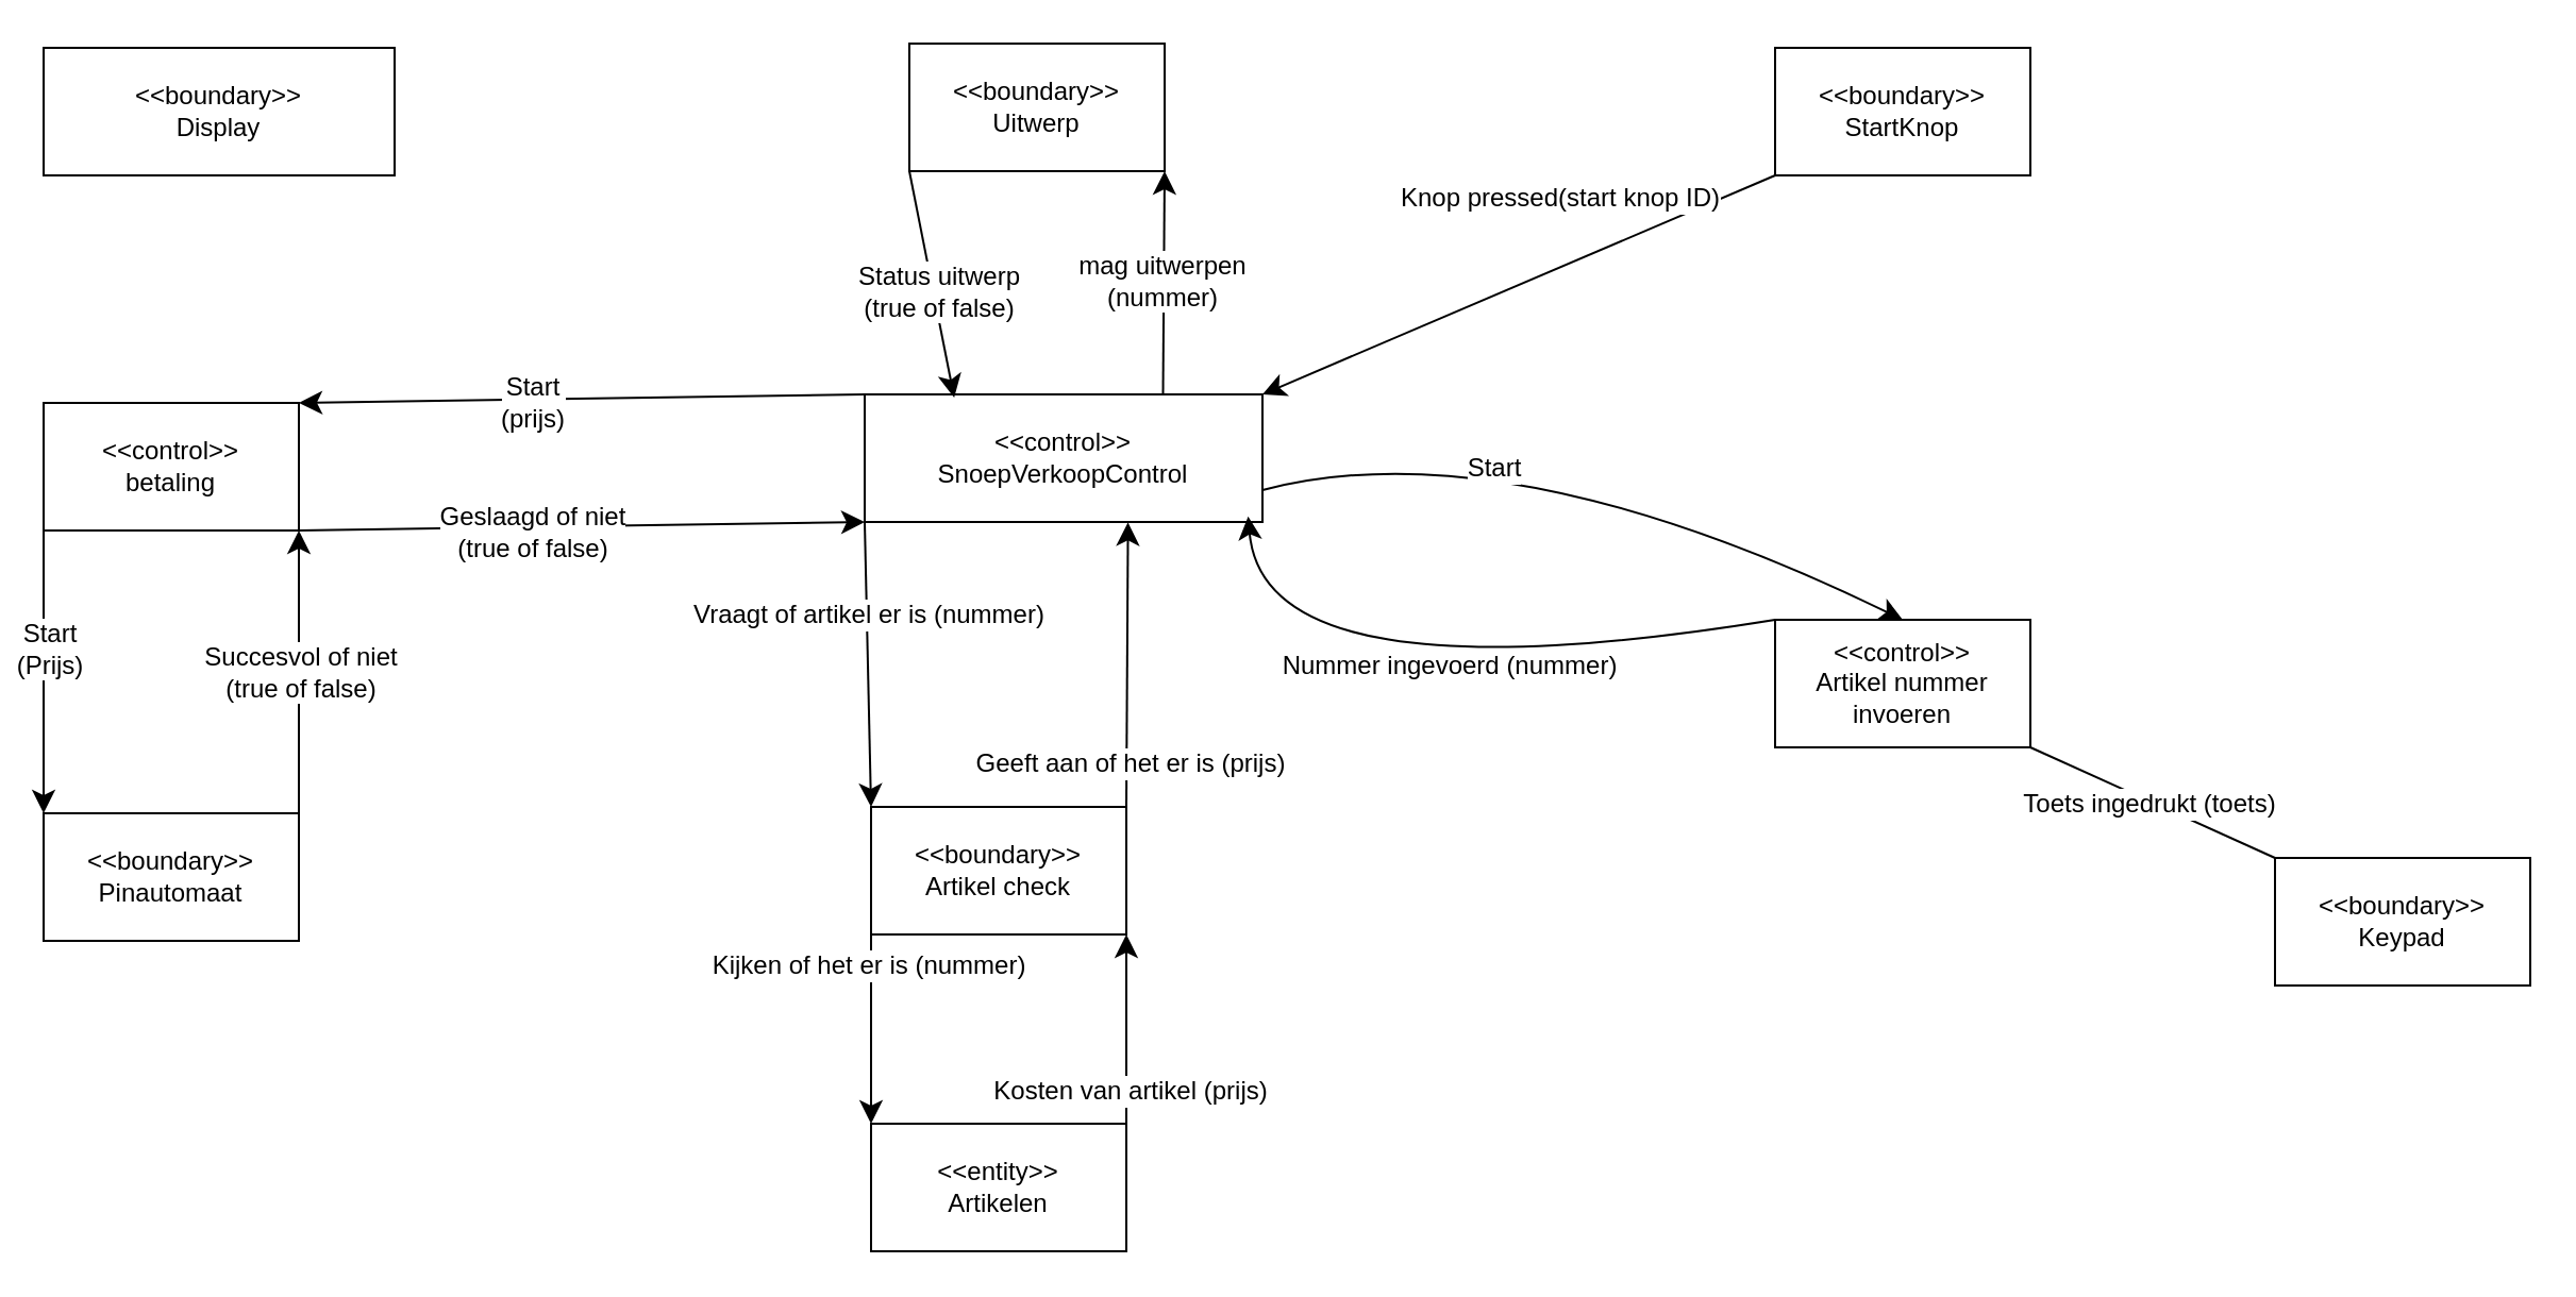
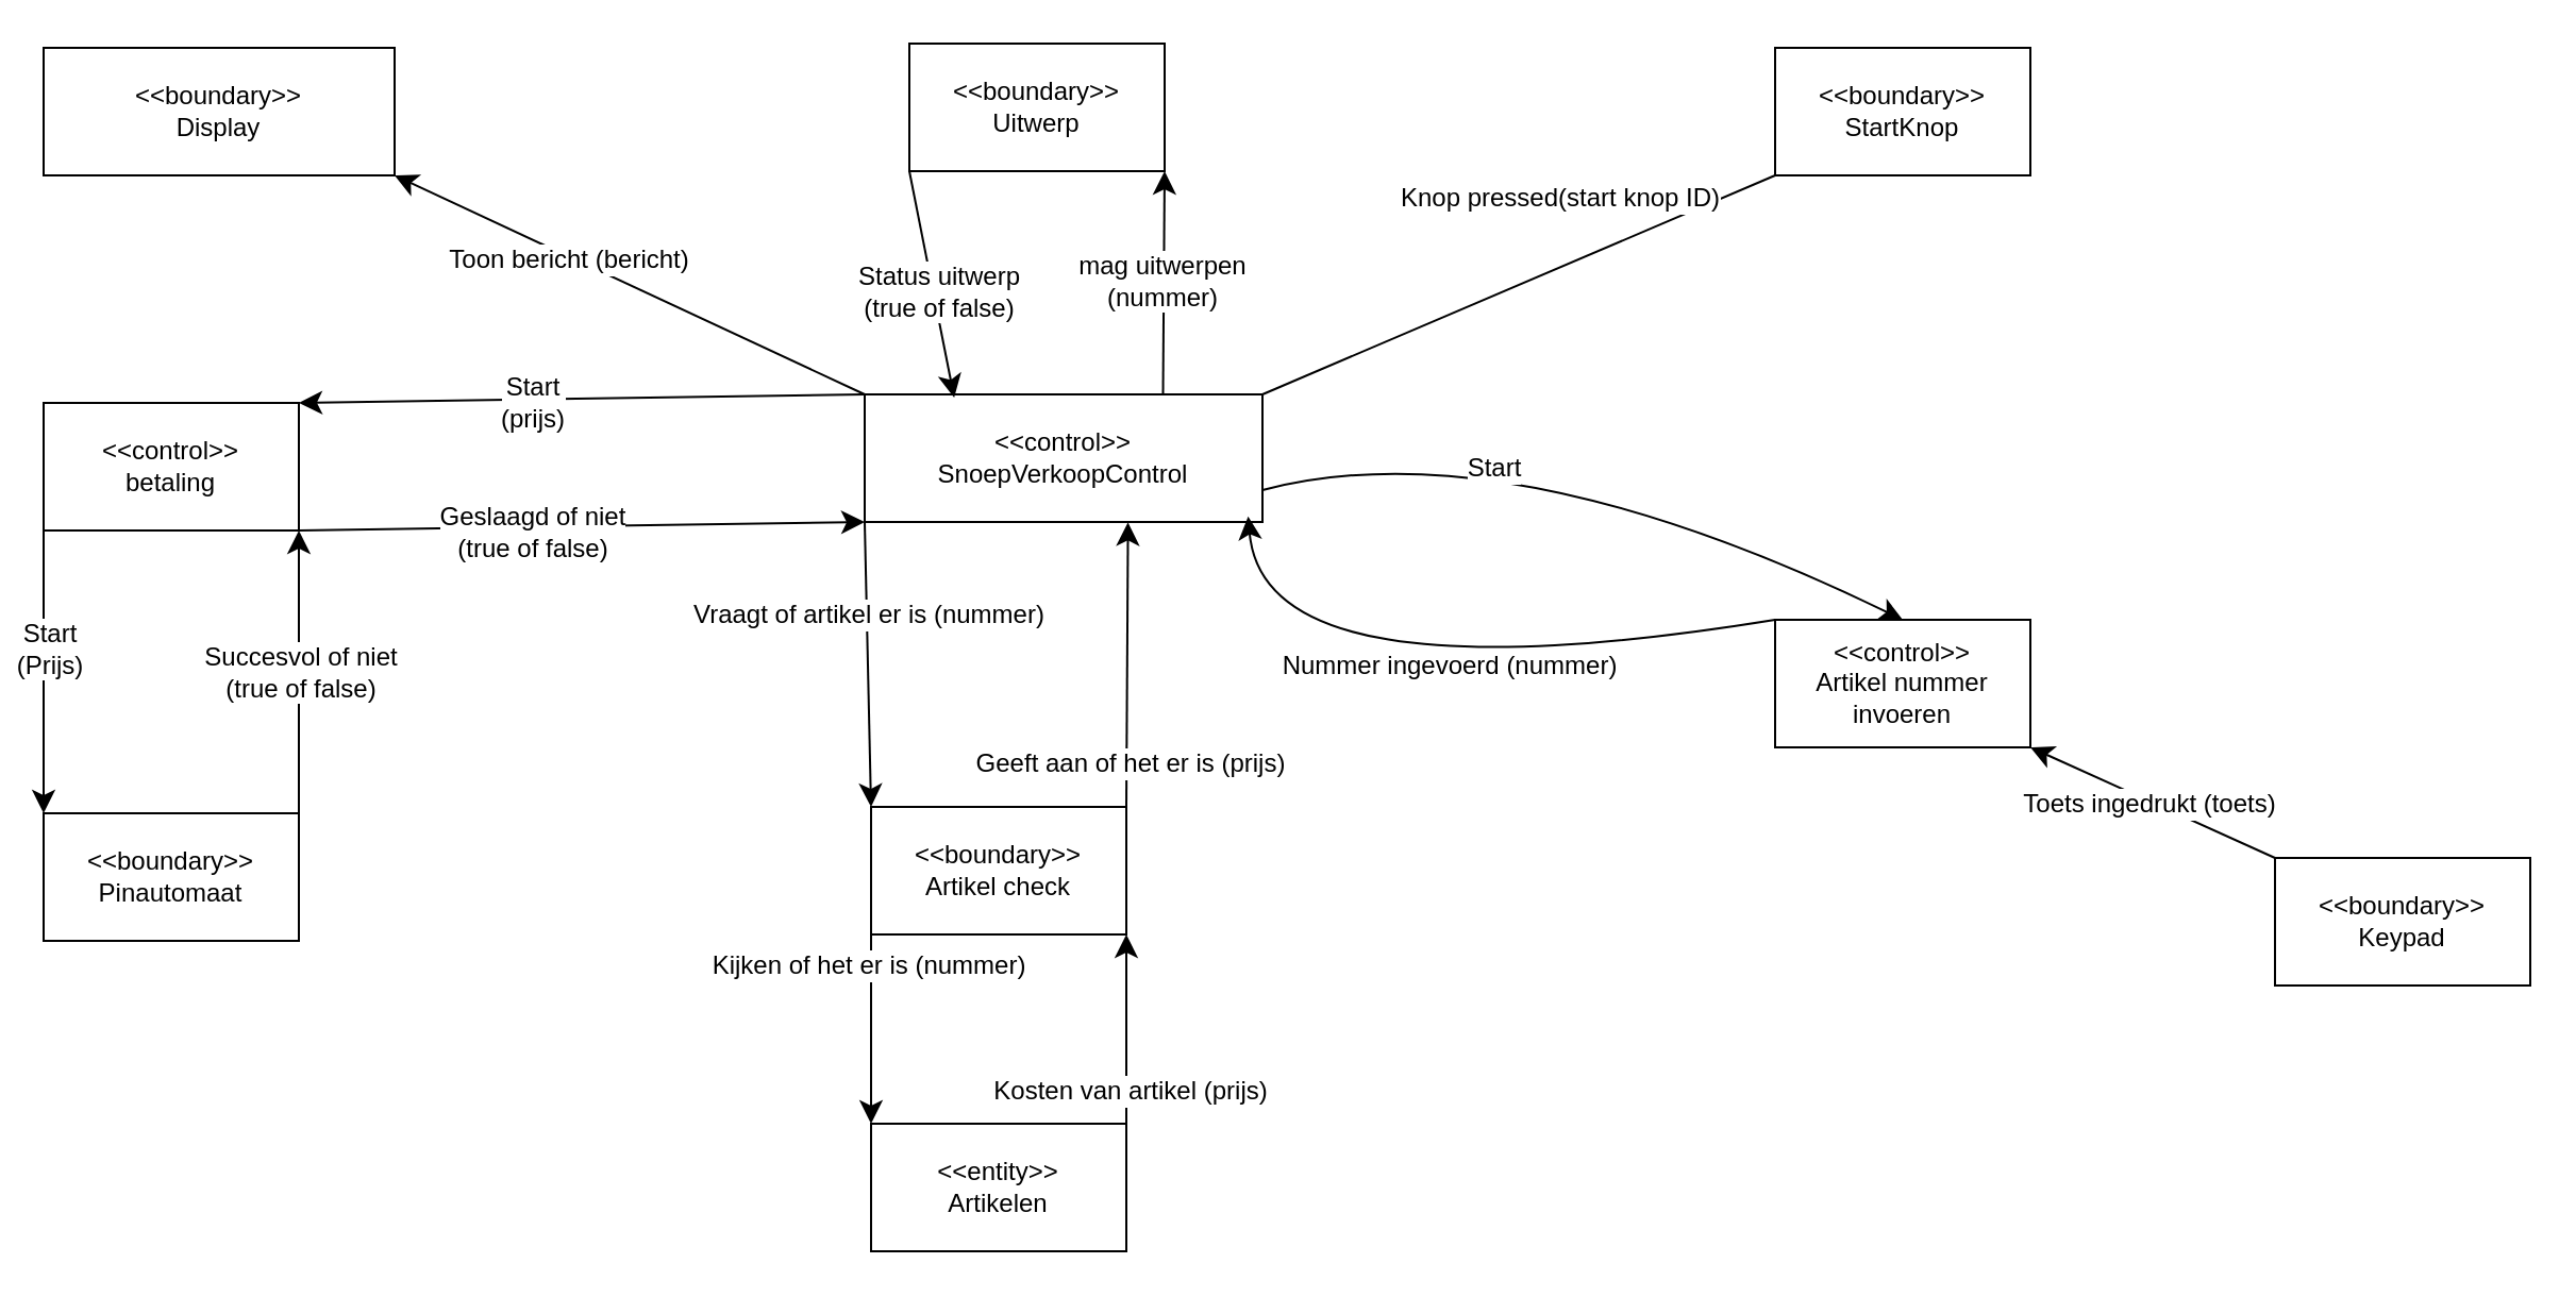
  <mxCell id="0" />
  <mxCell id="1" parent="0" />
- <mxCell id="2" style="edgeStyle=none;curved=1;rounded=0;orthogonalLoop=1;jettySize=auto;html=1;exitX=0;exitY=1;exitDx=0;exitDy=0;entryX=1;entryY=0;entryDx=0;entryDy=0;fontSize=12;startSize=8;endSize=8;" edge="1" parent="1" source="4" target="13"><mxGeometry relative="1" as="geometry" /></mxCell>
+ <mxCell id="2" style="edgeStyle=none;curved=1;rounded=0;orthogonalLoop=1;jettySize=auto;html=1;exitX=0;exitY=1;exitDx=0;exitDy=0;entryX=1;entryY=0;entryDx=0;entryDy=0;fontSize=12;startSize=8;endSize=8;endArrow=none;" edge="1" parent="1" source="4" target="13"><mxGeometry relative="1" as="geometry" /></mxCell>
  <mxCell id="3" value="Knop pressed(start knop ID)" style="edgeLabel;html=1;align=center;verticalAlign=middle;resizable=0;points=[];fontSize=12;" vertex="1" connectable="0" parent="2"><mxGeometry x="0.056" y="-2" relative="1" as="geometry"><mxPoint x="26" y="-42" as="offset" /></mxGeometry></mxCell>
  <mxCell id="4" value="&amp;lt;&amp;lt;boundary&amp;gt;&amp;gt;&lt;br&gt;StartKnop" style="rounded=0;whiteSpace=wrap;html=1;" vertex="1" parent="1"><mxGeometry x="834" y="22" width="120" height="60" as="geometry" /></mxCell>
+ <mxCell id="5" style="edgeStyle=none;curved=1;rounded=0;orthogonalLoop=1;jettySize=auto;html=1;exitX=0;exitY=0;exitDx=0;exitDy=0;entryX=1;entryY=1;entryDx=0;entryDy=0;fontSize=12;startSize=8;endSize=8;" edge="1" parent="1" source="13" target="14"><mxGeometry relative="1" as="geometry" /></mxCell>
+ <mxCell id="6" value="Toon bericht (bericht)" style="edgeLabel;html=1;align=center;verticalAlign=middle;resizable=0;points=[];fontSize=12;" vertex="1" connectable="0" parent="5"><mxGeometry x="0.257" y="1" relative="1" as="geometry"><mxPoint as="offset" /></mxGeometry></mxCell>
  <mxCell id="7" style="edgeStyle=none;curved=1;rounded=0;orthogonalLoop=1;jettySize=auto;html=1;exitX=1;exitY=0.75;exitDx=0;exitDy=0;entryX=0.5;entryY=0;entryDx=0;entryDy=0;fontSize=12;startSize=8;endSize=8;" edge="1" parent="1" source="13" target="18"><mxGeometry relative="1" as="geometry"><Array as="points"><mxPoint x="707" y="200" /></Array></mxGeometry></mxCell>
  <mxCell id="8" value="Start" style="edgeLabel;html=1;align=center;verticalAlign=middle;resizable=0;points=[];fontSize=12;" vertex="1" connectable="0" parent="7"><mxGeometry x="-0.257" y="-20" relative="1" as="geometry"><mxPoint as="offset" /></mxGeometry></mxCell>
  <mxCell id="9" style="edgeStyle=none;curved=1;rounded=0;orthogonalLoop=1;jettySize=auto;html=1;exitX=0;exitY=0;exitDx=0;exitDy=0;entryX=1;entryY=0;entryDx=0;entryDy=0;fontSize=12;startSize=8;endSize=8;" edge="1" parent="1" source="13" target="38"><mxGeometry relative="1" as="geometry" /></mxCell>
  <mxCell id="10" value="Start&lt;br&gt;(prijs)" style="edgeLabel;html=1;align=center;verticalAlign=middle;resizable=0;points=[];fontSize=12;" vertex="1" connectable="0" parent="9"><mxGeometry x="0.175" y="1" relative="1" as="geometry"><mxPoint x="-1" as="offset" /></mxGeometry></mxCell>
  <mxCell id="11" style="edgeStyle=none;curved=1;rounded=0;orthogonalLoop=1;jettySize=auto;html=1;exitX=0.75;exitY=0;exitDx=0;exitDy=0;entryX=1;entryY=1;entryDx=0;entryDy=0;fontSize=12;startSize=8;endSize=8;" edge="1" parent="1" source="13" target="39"><mxGeometry relative="1" as="geometry" /></mxCell>
  <mxCell id="12" value="mag uitwerpen&lt;br&gt;(nummer)" style="edgeLabel;html=1;align=center;verticalAlign=middle;resizable=0;points=[];fontSize=12;" vertex="1" connectable="0" parent="11"><mxGeometry x="0.005" y="1" relative="1" as="geometry"><mxPoint as="offset" /></mxGeometry></mxCell>
  <mxCell id="13" value="&amp;lt;&amp;lt;control&amp;gt;&amp;gt;&lt;br&gt;SnoepVerkoopControl" style="rounded=0;whiteSpace=wrap;html=1;" vertex="1" parent="1"><mxGeometry x="406" y="185" width="187" height="60" as="geometry" /></mxCell>
  <mxCell id="14" value="&amp;lt;&amp;lt;boundary&amp;gt;&amp;gt;&lt;br&gt;Display" style="rounded=0;whiteSpace=wrap;html=1;" vertex="1" parent="1"><mxGeometry x="20" y="22" width="165" height="60" as="geometry" /></mxCell>
- <mxCell id="15" style="edgeStyle=none;curved=1;rounded=0;orthogonalLoop=1;jettySize=auto;html=1;exitX=0;exitY=0;exitDx=0;exitDy=0;entryX=1;entryY=1;entryDx=0;entryDy=0;fontSize=12;startSize=8;endSize=8;endArrow=none;" edge="1" parent="1" source="17" target="18"><mxGeometry relative="1" as="geometry" /></mxCell>
+ <mxCell id="15" style="edgeStyle=none;curved=1;rounded=0;orthogonalLoop=1;jettySize=auto;html=1;exitX=0;exitY=0;exitDx=0;exitDy=0;entryX=1;entryY=1;entryDx=0;entryDy=0;fontSize=12;startSize=8;endSize=8;" edge="1" parent="1" source="17" target="18"><mxGeometry relative="1" as="geometry" /></mxCell>
  <mxCell id="16" value="Toets ingedrukt (toets)" style="edgeLabel;html=1;align=center;verticalAlign=middle;resizable=0;points=[];fontSize=12;" vertex="1" connectable="0" parent="15"><mxGeometry x="0.03" y="1" relative="1" as="geometry"><mxPoint as="offset" /></mxGeometry></mxCell>
  <mxCell id="17" value="&amp;lt;&amp;lt;boundary&amp;gt;&amp;gt;&lt;br&gt;Keypad" style="rounded=0;whiteSpace=wrap;html=1;" vertex="1" parent="1"><mxGeometry x="1069" y="403" width="120" height="60" as="geometry" /></mxCell>
  <mxCell id="18" value="&amp;lt;&amp;lt;control&amp;gt;&amp;gt;&lt;br&gt;Artikel nummer invoeren" style="rounded=0;whiteSpace=wrap;html=1;" vertex="1" parent="1"><mxGeometry x="834" y="291" width="120" height="60" as="geometry" /></mxCell>
  <mxCell id="19" style="edgeStyle=none;curved=1;rounded=0;orthogonalLoop=1;jettySize=auto;html=1;exitX=0;exitY=0;exitDx=0;exitDy=0;entryX=0.964;entryY=0.956;entryDx=0;entryDy=0;entryPerimeter=0;fontSize=12;startSize=8;endSize=8;" edge="1" parent="1" source="18" target="13"><mxGeometry relative="1" as="geometry"><Array as="points"><mxPoint x="594" y="330" /></Array></mxGeometry></mxCell>
  <mxCell id="20" value="Nummer ingevoerd (nummer)" style="edgeLabel;html=1;align=center;verticalAlign=middle;resizable=0;points=[];fontSize=12;" vertex="1" connectable="0" parent="19"><mxGeometry x="-0.062" y="-3" relative="1" as="geometry"><mxPoint as="offset" /></mxGeometry></mxCell>
  <mxCell id="21" style="edgeStyle=none;curved=1;rounded=0;orthogonalLoop=1;jettySize=auto;html=1;exitX=1;exitY=0;exitDx=0;exitDy=0;entryX=1;entryY=1;entryDx=0;entryDy=0;fontSize=12;startSize=8;endSize=8;" edge="1" parent="1" source="23" target="26"><mxGeometry relative="1" as="geometry" /></mxCell>
  <mxCell id="22" value="Kosten van artikel (prijs)" style="edgeLabel;html=1;align=center;verticalAlign=middle;resizable=0;points=[];fontSize=12;" vertex="1" connectable="0" parent="21"><mxGeometry x="-0.26" relative="1" as="geometry"><mxPoint x="1" y="17" as="offset" /></mxGeometry></mxCell>
  <mxCell id="23" value="&amp;lt;&amp;lt;entity&amp;gt;&amp;gt;&lt;br&gt;Artikelen" style="rounded=0;whiteSpace=wrap;html=1;" vertex="1" parent="1"><mxGeometry x="409" y="528" width="120" height="60" as="geometry" /></mxCell>
  <mxCell id="24" style="edgeStyle=none;curved=1;rounded=0;orthogonalLoop=1;jettySize=auto;html=1;exitX=0;exitY=1;exitDx=0;exitDy=0;entryX=0;entryY=0;entryDx=0;entryDy=0;fontSize=12;startSize=8;endSize=8;" edge="1" parent="1" source="26" target="23"><mxGeometry relative="1" as="geometry" /></mxCell>
  <mxCell id="25" value="Kijken of het er is (nummer)" style="edgeLabel;html=1;align=center;verticalAlign=middle;resizable=0;points=[];fontSize=12;" vertex="1" connectable="0" parent="24"><mxGeometry x="0.049" y="1" relative="1" as="geometry"><mxPoint x="-3" y="-33" as="offset" /></mxGeometry></mxCell>
  <mxCell id="26" value="&amp;lt;&amp;lt;boundary&amp;gt;&amp;gt;&lt;br&gt;Artikel check" style="rounded=0;whiteSpace=wrap;html=1;" vertex="1" parent="1"><mxGeometry x="409" y="379" width="120" height="60" as="geometry" /></mxCell>
  <mxCell id="27" style="edgeStyle=none;curved=1;rounded=0;orthogonalLoop=1;jettySize=auto;html=1;exitX=1;exitY=0;exitDx=0;exitDy=0;entryX=0.662;entryY=1.003;entryDx=0;entryDy=0;entryPerimeter=0;fontSize=12;startSize=8;endSize=8;" edge="1" parent="1" source="26" target="13"><mxGeometry relative="1" as="geometry" /></mxCell>
  <mxCell id="28" value="Geeft aan of het er is (prijs)" style="edgeLabel;html=1;align=center;verticalAlign=middle;resizable=0;points=[];fontSize=12;" vertex="1" connectable="0" parent="27"><mxGeometry x="-0.68" y="-1" relative="1" as="geometry"><mxPoint as="offset" /></mxGeometry></mxCell>
  <mxCell id="29" style="edgeStyle=none;curved=1;rounded=0;orthogonalLoop=1;jettySize=auto;html=1;exitX=0;exitY=1;exitDx=0;exitDy=0;entryX=0;entryY=0;entryDx=0;entryDy=0;fontSize=12;startSize=8;endSize=8;" edge="1" parent="1" source="13" target="26"><mxGeometry relative="1" as="geometry" /></mxCell>
  <mxCell id="30" value="Vraagt of artikel er is (nummer)" style="edgeLabel;html=1;align=center;verticalAlign=middle;resizable=0;points=[];fontSize=12;" vertex="1" connectable="0" parent="29"><mxGeometry x="-0.347" y="1" relative="1" as="geometry"><mxPoint as="offset" /></mxGeometry></mxCell>
  <mxCell id="31" style="edgeStyle=none;curved=1;rounded=0;orthogonalLoop=1;jettySize=auto;html=1;exitX=1;exitY=0;exitDx=0;exitDy=0;entryX=1;entryY=1;entryDx=0;entryDy=0;fontSize=12;startSize=8;endSize=8;" edge="1" parent="1" source="33" target="38"><mxGeometry relative="1" as="geometry" /></mxCell>
  <mxCell id="32" value="Succesvol of niet&lt;br&gt;(true of false)" style="edgeLabel;html=1;align=center;verticalAlign=middle;resizable=0;points=[];fontSize=12;" vertex="1" connectable="0" parent="31"><mxGeometry x="0.035" y="-1" relative="1" as="geometry"><mxPoint x="-1" y="2" as="offset" /></mxGeometry></mxCell>
  <mxCell id="33" value="&amp;lt;&amp;lt;boundary&amp;gt;&amp;gt;&lt;br&gt;Pinautomaat" style="rounded=0;whiteSpace=wrap;html=1;" vertex="1" parent="1"><mxGeometry x="20" y="382" width="120" height="60" as="geometry" /></mxCell>
  <mxCell id="34" style="edgeStyle=none;curved=1;rounded=0;orthogonalLoop=1;jettySize=auto;html=1;exitX=1;exitY=1;exitDx=0;exitDy=0;entryX=0;entryY=1;entryDx=0;entryDy=0;fontSize=12;startSize=8;endSize=8;" edge="1" parent="1" source="38" target="13"><mxGeometry relative="1" as="geometry" /></mxCell>
  <mxCell id="35" value="Geslaagd of niet&lt;br&gt;(true of false)" style="edgeLabel;html=1;align=center;verticalAlign=middle;resizable=0;points=[];fontSize=12;" vertex="1" connectable="0" parent="34"><mxGeometry x="-0.183" y="-2" relative="1" as="geometry"><mxPoint as="offset" /></mxGeometry></mxCell>
  <mxCell id="36" style="edgeStyle=none;curved=1;rounded=0;orthogonalLoop=1;jettySize=auto;html=1;exitX=0;exitY=1;exitDx=0;exitDy=0;entryX=0;entryY=0;entryDx=0;entryDy=0;fontSize=12;startSize=8;endSize=8;" edge="1" parent="1" source="38" target="33"><mxGeometry relative="1" as="geometry" /></mxCell>
  <mxCell id="37" value="Start&lt;br&gt;(Prijs)" style="edgeLabel;html=1;align=center;verticalAlign=middle;resizable=0;points=[];fontSize=12;" vertex="1" connectable="0" parent="36"><mxGeometry x="-0.173" y="2" relative="1" as="geometry"><mxPoint as="offset" /></mxGeometry></mxCell>
  <mxCell id="38" value="&lt;div&gt;&amp;lt;&amp;lt;control&amp;gt;&amp;gt;&lt;/div&gt;&lt;div&gt;betaling&lt;br&gt;&lt;/div&gt;" style="rounded=0;whiteSpace=wrap;html=1;" vertex="1" parent="1"><mxGeometry x="20" y="189" width="120" height="60" as="geometry" /></mxCell>
  <mxCell id="39" value="&amp;lt;&amp;lt;boundary&amp;gt;&amp;gt;&lt;br&gt;Uitwerp" style="rounded=0;whiteSpace=wrap;html=1;" vertex="1" parent="1"><mxGeometry x="427" y="20" width="120" height="60" as="geometry" /></mxCell>
  <mxCell id="40" style="edgeStyle=none;curved=1;rounded=0;orthogonalLoop=1;jettySize=auto;html=1;exitX=0;exitY=1;exitDx=0;exitDy=0;entryX=0.225;entryY=0.025;entryDx=0;entryDy=0;entryPerimeter=0;fontSize=12;startSize=8;endSize=8;" edge="1" parent="1" source="39" target="13"><mxGeometry relative="1" as="geometry" /></mxCell>
  <mxCell id="41" value="Status uitwerp&lt;br&gt;(true of false)" style="edgeLabel;html=1;align=center;verticalAlign=middle;resizable=0;points=[];fontSize=12;" vertex="1" connectable="0" parent="40"><mxGeometry x="0.07" y="2" relative="1" as="geometry"><mxPoint as="offset" /></mxGeometry></mxCell>
